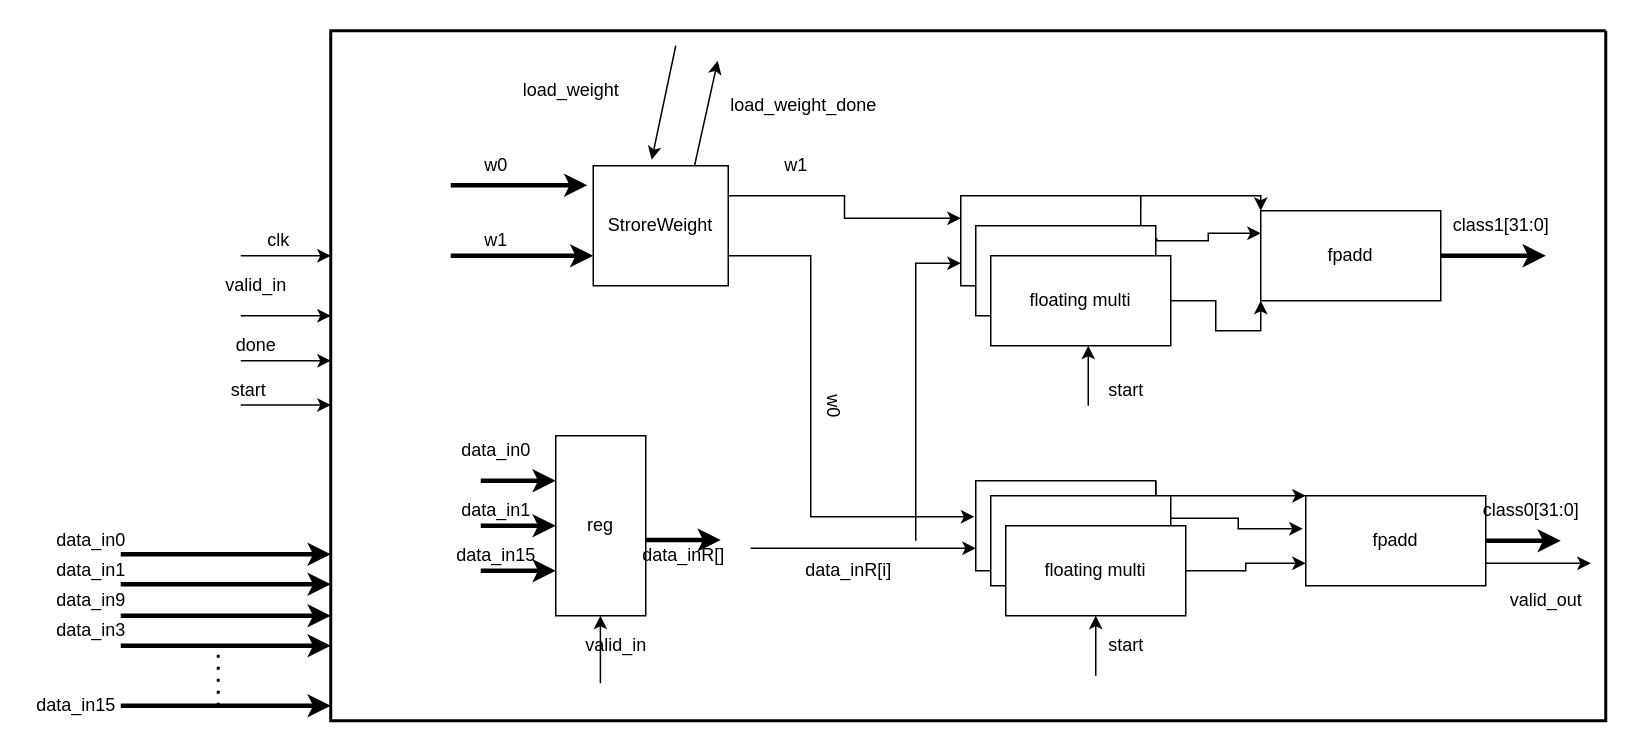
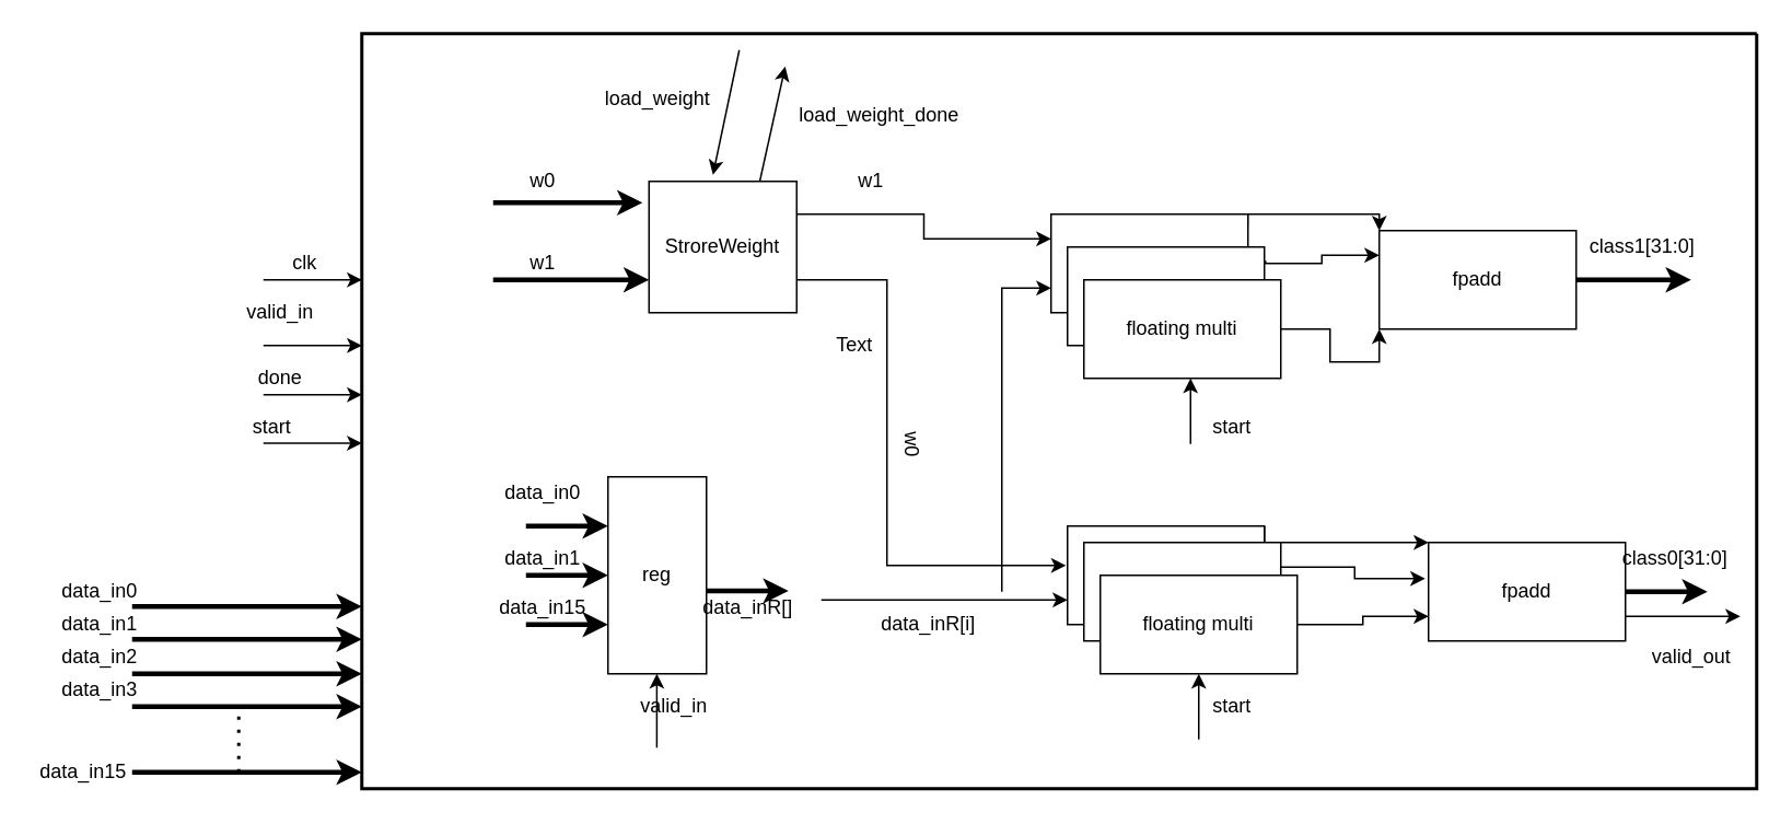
  <mxCell id="0" />
  <mxCell id="1" parent="0" />
  <mxCell id="2" style="edgeStyle=orthogonalEdgeStyle;rounded=0;orthogonalLoop=1;jettySize=auto;html=1;exitX=0.75;exitY=0;exitDx=0;exitDy=0;entryX=-0.008;entryY=0.4;entryDx=0;entryDy=0;entryPerimeter=0;" parent="1" source="4" target="11" edge="1"><mxGeometry relative="1" as="geometry"><Array as="points"><mxPoint x="540" y="170" /><mxPoint x="540" y="344" /></Array></mxGeometry></mxCell>
  <mxCell id="3" style="edgeStyle=orthogonalEdgeStyle;rounded=0;orthogonalLoop=1;jettySize=auto;html=1;exitX=0.25;exitY=0;exitDx=0;exitDy=0;entryX=0;entryY=0.25;entryDx=0;entryDy=0;" parent="1" source="4" target="13" edge="1"><mxGeometry relative="1" as="geometry" /></mxCell>
  <mxCell id="4" value="StroreWeight" style="rounded=0;whiteSpace=wrap;html=1;direction=south;" parent="1" vertex="1"><mxGeometry x="395" y="110" width="90" height="80" as="geometry" /></mxCell>
  <mxCell id="5" value="" style="endArrow=classic;html=1;rounded=0;entryX=0.163;entryY=1.044;entryDx=0;entryDy=0;entryPerimeter=0;strokeWidth=3;" parent="1" target="4" edge="1"><mxGeometry width="50" height="50" relative="1" as="geometry"><mxPoint x="300" y="123" as="sourcePoint" /><mxPoint x="650" y="330" as="targetPoint" /></mxGeometry></mxCell>
  <mxCell id="6" value="w0" style="text;html=1;align=center;verticalAlign=middle;resizable=0;points=[];autosize=1;strokeColor=none;fillColor=none;" parent="1" vertex="1"><mxGeometry x="315" y="100" width="30" height="20" as="geometry" /></mxCell>
  <mxCell id="7" value="" style="endArrow=classic;html=1;rounded=0;entryX=0.75;entryY=1;entryDx=0;entryDy=0;strokeWidth=3;" parent="1" target="4" edge="1"><mxGeometry width="50" height="50" relative="1" as="geometry"><mxPoint x="300" y="170" as="sourcePoint" /><mxPoint x="650" y="330" as="targetPoint" /></mxGeometry></mxCell>
  <mxCell id="8" value="w1" style="text;html=1;align=center;verticalAlign=middle;resizable=0;points=[];autosize=1;strokeColor=none;fillColor=none;" parent="1" vertex="1"><mxGeometry x="315" y="150" width="30" height="20" as="geometry" /></mxCell>
  <mxCell id="9" value="" style="endArrow=classic;html=1;rounded=0;entryX=0.5;entryY=1;entryDx=0;entryDy=0;strokeWidth=3;" parent="1" edge="1"><mxGeometry width="50" height="50" relative="1" as="geometry"><mxPoint x="80" y="369" as="sourcePoint" /><mxPoint x="220" y="369" as="targetPoint" /></mxGeometry></mxCell>
  <mxCell id="10" style="edgeStyle=orthogonalEdgeStyle;rounded=0;orthogonalLoop=1;jettySize=auto;html=1;exitX=1;exitY=0;exitDx=0;exitDy=0;entryX=0;entryY=0;entryDx=0;entryDy=0;" parent="1" source="11" target="30" edge="1"><mxGeometry relative="1" as="geometry"><Array as="points"><mxPoint x="770" y="330" /></Array></mxGeometry></mxCell>
  <mxCell id="11" value="" style="rounded=0;whiteSpace=wrap;html=1;" parent="1" vertex="1"><mxGeometry x="650" y="320" width="120" height="60" as="geometry" /></mxCell>
  <mxCell id="12" style="edgeStyle=orthogonalEdgeStyle;rounded=0;orthogonalLoop=1;jettySize=auto;html=1;exitX=0.998;exitY=0.108;exitDx=0;exitDy=0;entryX=0;entryY=0;entryDx=0;entryDy=0;exitPerimeter=0;" parent="1" source="13" target="28" edge="1"><mxGeometry relative="1" as="geometry"><Array as="points"><mxPoint x="760" y="130" /><mxPoint x="840" y="130" /></Array></mxGeometry></mxCell>
  <mxCell id="13" value="" style="whiteSpace=wrap;html=1;" parent="1" vertex="1"><mxGeometry x="640" y="130" width="120" height="60" as="geometry" /></mxCell>
  <mxCell id="14" value="" style="endArrow=classic;html=1;rounded=0;exitX=0.563;exitY=0;exitDx=0;exitDy=0;entryX=0;entryY=0.75;entryDx=0;entryDy=0;exitPerimeter=0;" parent="1" target="11" edge="1"><mxGeometry width="50" height="50" relative="1" as="geometry"><mxPoint x="500" y="365.04" as="sourcePoint" /><mxPoint x="650" y="230" as="targetPoint" /></mxGeometry></mxCell>
  <mxCell id="15" value="data_inR[i]" style="text;html=1;align=center;verticalAlign=middle;resizable=0;points=[];autosize=1;strokeColor=none;fillColor=none;" parent="1" vertex="1"><mxGeometry x="530" y="370" width="70" height="20" as="geometry" /></mxCell>
  <mxCell id="16" value="w0" style="text;html=1;align=center;verticalAlign=middle;resizable=0;points=[];autosize=1;strokeColor=none;fillColor=none;rotation=90;" parent="1" vertex="1"><mxGeometry x="540" y="260" width="30" height="20" as="geometry" /></mxCell>
  <mxCell id="17" value="w1" style="text;html=1;align=center;verticalAlign=middle;resizable=0;points=[];autosize=1;strokeColor=none;fillColor=none;" parent="1" vertex="1"><mxGeometry x="515" y="100" width="30" height="20" as="geometry" /></mxCell>
  <mxCell id="18" value="" style="endArrow=classic;html=1;rounded=0;entryX=0;entryY=0.75;entryDx=0;entryDy=0;" parent="1" target="13" edge="1"><mxGeometry width="50" height="50" relative="1" as="geometry"><mxPoint x="610" y="360" as="sourcePoint" /><mxPoint x="650" y="230" as="targetPoint" /><Array as="points"><mxPoint x="610" y="175" /></Array></mxGeometry></mxCell>
  <mxCell id="19" style="edgeStyle=orthogonalEdgeStyle;rounded=0;orthogonalLoop=1;jettySize=auto;html=1;exitX=1.006;exitY=0.14;exitDx=0;exitDy=0;entryX=0;entryY=0.25;entryDx=0;entryDy=0;exitPerimeter=0;" parent="1" source="20" target="28" edge="1"><mxGeometry relative="1" as="geometry"><Array as="points"><mxPoint x="771" y="160" /><mxPoint x="805" y="160" /><mxPoint x="805" y="155" /></Array></mxGeometry></mxCell>
  <mxCell id="20" value="" style="rounded=0;whiteSpace=wrap;html=1;" parent="1" vertex="1"><mxGeometry x="650" y="150" width="120" height="60" as="geometry" /></mxCell>
  <mxCell id="21" style="edgeStyle=orthogonalEdgeStyle;rounded=0;orthogonalLoop=1;jettySize=auto;html=1;exitX=1;exitY=0.5;exitDx=0;exitDy=0;entryX=0;entryY=1;entryDx=0;entryDy=0;" parent="1" source="22" target="28" edge="1"><mxGeometry relative="1" as="geometry" /></mxCell>
  <mxCell id="22" value="floating multi" style="rounded=0;whiteSpace=wrap;html=1;" parent="1" vertex="1"><mxGeometry x="660" y="170" width="120" height="60" as="geometry" /></mxCell>
  <mxCell id="23" style="edgeStyle=orthogonalEdgeStyle;rounded=0;orthogonalLoop=1;jettySize=auto;html=1;exitX=1;exitY=0.25;exitDx=0;exitDy=0;entryX=-0.017;entryY=0.367;entryDx=0;entryDy=0;entryPerimeter=0;" parent="1" source="24" target="30" edge="1"><mxGeometry relative="1" as="geometry" /></mxCell>
  <mxCell id="24" value="" style="rounded=0;whiteSpace=wrap;html=1;" parent="1" vertex="1"><mxGeometry x="660" y="330" width="120" height="60" as="geometry" /></mxCell>
  <mxCell id="25" style="edgeStyle=orthogonalEdgeStyle;rounded=0;orthogonalLoop=1;jettySize=auto;html=1;exitX=1;exitY=0.5;exitDx=0;exitDy=0;entryX=0;entryY=0.75;entryDx=0;entryDy=0;" parent="1" source="26" target="30" edge="1"><mxGeometry relative="1" as="geometry" /></mxCell>
  <mxCell id="26" value="floating multi" style="rounded=0;whiteSpace=wrap;html=1;" parent="1" vertex="1"><mxGeometry x="670" y="350" width="120" height="60" as="geometry" /></mxCell>
  <mxCell id="27" style="edgeStyle=orthogonalEdgeStyle;rounded=0;orthogonalLoop=1;jettySize=auto;html=1;exitX=1;exitY=0.5;exitDx=0;exitDy=0;strokeWidth=3;" parent="1" source="28" edge="1"><mxGeometry relative="1" as="geometry"><mxPoint x="1030" y="170" as="targetPoint" /></mxGeometry></mxCell>
  <mxCell id="28" value="fpadd" style="rounded=0;whiteSpace=wrap;html=1;" parent="1" vertex="1"><mxGeometry x="840" y="140" width="120" height="60" as="geometry" /></mxCell>
  <mxCell id="29" style="edgeStyle=orthogonalEdgeStyle;rounded=0;orthogonalLoop=1;jettySize=auto;html=1;exitX=1;exitY=0.5;exitDx=0;exitDy=0;strokeWidth=3;" parent="1" source="30" edge="1"><mxGeometry relative="1" as="geometry"><mxPoint x="1040" y="360" as="targetPoint" /></mxGeometry></mxCell>
  <mxCell id="30" value="fpadd" style="rounded=0;whiteSpace=wrap;html=1;" parent="1" vertex="1"><mxGeometry x="870" y="330" width="120" height="60" as="geometry" /></mxCell>
  <mxCell id="31" value="class1[31:0]" style="text;html=1;align=center;verticalAlign=middle;resizable=0;points=[];autosize=1;strokeColor=none;fillColor=none;" parent="1" vertex="1"><mxGeometry x="960" y="140" width="80" height="20" as="geometry" /></mxCell>
  <mxCell id="32" value="class0[31:0]" style="text;html=1;align=center;verticalAlign=middle;resizable=0;points=[];autosize=1;strokeColor=none;fillColor=none;" parent="1" vertex="1"><mxGeometry x="980" y="330" width="80" height="20" as="geometry" /></mxCell>
  <mxCell id="33" value="" style="endArrow=classic;html=1;rounded=0;entryX=-0.05;entryY=0.567;entryDx=0;entryDy=0;entryPerimeter=0;" parent="1" target="4" edge="1"><mxGeometry width="50" height="50" relative="1" as="geometry"><mxPoint x="450" y="30" as="sourcePoint" /><mxPoint x="650" y="130" as="targetPoint" /></mxGeometry></mxCell>
- <mxCell id="34" value="load_weight" style="text;html=1;align=center;verticalAlign=middle;resizable=0;points=[];autosize=1;strokeColor=none;fillColor=none;" parent="1" vertex="1"><mxGeometry x="340" y="50" width="80" height="20" as="geometry" /></mxCell>
+ <mxCell id="34" value="load_weight" style="text;html=1;align=center;verticalAlign=middle;resizable=0;points=[];autosize=1;strokeColor=none;fillColor=none;" parent="1" vertex="1"><mxGeometry x="360" y="50" width="80" height="20" as="geometry" /></mxCell>
  <mxCell id="35" value="" style="endArrow=classic;html=1;rounded=0;exitX=0;exitY=0.25;exitDx=0;exitDy=0;" parent="1" source="4" edge="1"><mxGeometry width="50" height="50" relative="1" as="geometry"><mxPoint x="600" y="180" as="sourcePoint" /><mxPoint x="478" y="40" as="targetPoint" /></mxGeometry></mxCell>
  <mxCell id="36" value="load_weight_done" style="text;html=1;align=center;verticalAlign=middle;resizable=0;points=[];autosize=1;strokeColor=none;fillColor=none;" parent="1" vertex="1"><mxGeometry x="480" y="60" width="110" height="20" as="geometry" /></mxCell>
  <mxCell id="37" value="" style="endArrow=classic;html=1;rounded=0;exitX=1;exitY=0.75;exitDx=0;exitDy=0;" parent="1" edge="1" source="30"><mxGeometry width="50" height="50" relative="1" as="geometry"><mxPoint x="995" y="375" as="sourcePoint" /><mxPoint x="1060" y="375" as="targetPoint" /></mxGeometry></mxCell>
  <mxCell id="38" value="valid_out" style="text;html=1;align=center;verticalAlign=middle;resizable=0;points=[];autosize=1;strokeColor=none;fillColor=none;" parent="1" vertex="1"><mxGeometry x="1000" y="390" width="60" height="20" as="geometry" /></mxCell>
  <mxCell id="39" value="" style="endArrow=none;html=1;rounded=0;strokeWidth=2;" parent="1" edge="1"><mxGeometry width="50" height="50" relative="1" as="geometry"><mxPoint x="1070" y="20" as="sourcePoint" /><mxPoint x="1070" y="20" as="targetPoint" /><Array as="points"><mxPoint x="1070" y="480" /><mxPoint x="220" y="480" /><mxPoint x="220" y="20" /></Array></mxGeometry></mxCell>
  <mxCell id="40" value="" style="endArrow=classic;html=1;rounded=0;strokeWidth=1;" parent="1" edge="1"><mxGeometry width="50" height="50" relative="1" as="geometry"><mxPoint x="160" y="170" as="sourcePoint" /><mxPoint x="220" y="170" as="targetPoint" /></mxGeometry></mxCell>
  <mxCell id="41" value="clk" style="text;html=1;align=center;verticalAlign=middle;resizable=0;points=[];autosize=1;strokeColor=none;fillColor=none;" parent="1" vertex="1"><mxGeometry x="170" y="150" width="30" height="20" as="geometry" /></mxCell>
  <mxCell id="42" value="" style="endArrow=classic;html=1;rounded=0;strokeWidth=1;" parent="1" edge="1"><mxGeometry width="50" height="50" relative="1" as="geometry"><mxPoint x="160" y="210" as="sourcePoint" /><mxPoint x="220" y="210" as="targetPoint" /></mxGeometry></mxCell>
  <mxCell id="43" value="valid_in" style="text;html=1;align=center;verticalAlign=middle;resizable=0;points=[];autosize=1;strokeColor=none;fillColor=none;" parent="1" vertex="1"><mxGeometry x="140" y="180" width="60" height="20" as="geometry" /></mxCell>
  <mxCell id="44" value="" style="endArrow=classic;html=1;rounded=0;strokeWidth=1;" parent="1" edge="1"><mxGeometry width="50" height="50" relative="1" as="geometry"><mxPoint x="160" y="240" as="sourcePoint" /><mxPoint x="220" y="240" as="targetPoint" /></mxGeometry></mxCell>
  <mxCell id="45" value="done" style="text;html=1;align=center;verticalAlign=middle;resizable=0;points=[];autosize=1;strokeColor=none;fillColor=none;" parent="1" vertex="1"><mxGeometry x="145" y="220" width="50" height="20" as="geometry" /></mxCell>
  <mxCell id="46" value="" style="endArrow=classic;html=1;rounded=0;entryX=0.5;entryY=1;entryDx=0;entryDy=0;strokeWidth=3;" parent="1" edge="1"><mxGeometry width="50" height="50" relative="1" as="geometry"><mxPoint x="80" y="389" as="sourcePoint" /><mxPoint x="220" y="389" as="targetPoint" /></mxGeometry></mxCell>
  <mxCell id="47" value="" style="endArrow=classic;html=1;rounded=0;entryX=0.5;entryY=1;entryDx=0;entryDy=0;strokeWidth=3;" parent="1" edge="1"><mxGeometry width="50" height="50" relative="1" as="geometry"><mxPoint x="80" y="410" as="sourcePoint" /><mxPoint x="220" y="410" as="targetPoint" /></mxGeometry></mxCell>
  <mxCell id="48" value="" style="endArrow=classic;html=1;rounded=0;entryX=0.5;entryY=1;entryDx=0;entryDy=0;strokeWidth=3;" parent="1" edge="1"><mxGeometry width="50" height="50" relative="1" as="geometry"><mxPoint x="80" y="430" as="sourcePoint" /><mxPoint x="220" y="430" as="targetPoint" /></mxGeometry></mxCell>
  <mxCell id="49" value="" style="endArrow=classic;html=1;rounded=0;entryX=0.5;entryY=1;entryDx=0;entryDy=0;strokeWidth=3;" parent="1" edge="1"><mxGeometry width="50" height="50" relative="1" as="geometry"><mxPoint x="80" y="470" as="sourcePoint" /><mxPoint x="220" y="470" as="targetPoint" /></mxGeometry></mxCell>
  <mxCell id="50" value="" style="endArrow=none;dashed=1;html=1;dashPattern=1 3;strokeWidth=2;rounded=0;" parent="1" edge="1"><mxGeometry width="50" height="50" relative="1" as="geometry"><mxPoint x="145" y="470" as="sourcePoint" /><mxPoint x="145" y="430" as="targetPoint" /></mxGeometry></mxCell>
  <mxCell id="51" value="data_in0" style="text;html=1;align=center;verticalAlign=middle;resizable=0;points=[];autosize=1;strokeColor=none;fillColor=none;" parent="1" vertex="1"><mxGeometry x="30" y="350" width="60" height="20" as="geometry" /></mxCell>
  <mxCell id="52" value="data_in1" style="text;html=1;align=center;verticalAlign=middle;resizable=0;points=[];autosize=1;strokeColor=none;fillColor=none;" parent="1" vertex="1"><mxGeometry x="30" y="370" width="60" height="20" as="geometry" /></mxCell>
- <mxCell id="53" value="data_in9" style="text;html=1;align=center;verticalAlign=middle;resizable=0;points=[];autosize=1;strokeColor=none;fillColor=none;" parent="1" vertex="1"><mxGeometry x="30" y="390" width="60" height="20" as="geometry" /></mxCell>
+ <mxCell id="53" value="data_in2" style="text;html=1;align=center;verticalAlign=middle;resizable=0;points=[];autosize=1;strokeColor=none;fillColor=none;" parent="1" vertex="1"><mxGeometry x="30" y="390" width="60" height="20" as="geometry" /></mxCell>
  <mxCell id="54" value="data_in15" style="text;html=1;align=center;verticalAlign=middle;resizable=0;points=[];autosize=1;strokeColor=none;fillColor=none;" parent="1" vertex="1"><mxGeometry x="20" y="460" width="60" height="20" as="geometry" /></mxCell>
  <mxCell id="55" value="data_in3" style="text;html=1;align=center;verticalAlign=middle;resizable=0;points=[];autosize=1;strokeColor=none;fillColor=none;" parent="1" vertex="1"><mxGeometry x="30" y="410" width="60" height="20" as="geometry" /></mxCell>
  <mxCell id="56" value="" style="endArrow=classic;html=1;rounded=0;strokeWidth=1;" edge="1" parent="1"><mxGeometry width="50" height="50" relative="1" as="geometry"><mxPoint x="160" y="269.5" as="sourcePoint" /><mxPoint x="220" y="269.5" as="targetPoint" /></mxGeometry></mxCell>
  <mxCell id="57" value="start" style="text;html=1;align=center;verticalAlign=middle;resizable=0;points=[];autosize=1;strokeColor=none;fillColor=none;" vertex="1" parent="1"><mxGeometry x="145" y="250" width="40" height="20" as="geometry" /></mxCell>
  <mxCell id="58" value="" style="endArrow=classic;html=1;rounded=0;" edge="1" parent="1"><mxGeometry width="50" height="50" relative="1" as="geometry"><mxPoint x="725" y="270" as="sourcePoint" /><mxPoint x="725" y="230" as="targetPoint" /></mxGeometry></mxCell>
  <mxCell id="59" value="start" style="text;html=1;align=center;verticalAlign=middle;resizable=0;points=[];autosize=1;strokeColor=none;fillColor=none;" vertex="1" parent="1"><mxGeometry x="730" y="250" width="40" height="20" as="geometry" /></mxCell>
  <mxCell id="60" value="" style="endArrow=classic;html=1;rounded=0;" edge="1" parent="1"><mxGeometry width="50" height="50" relative="1" as="geometry"><mxPoint x="730" y="450" as="sourcePoint" /><mxPoint x="730" y="410" as="targetPoint" /></mxGeometry></mxCell>
  <mxCell id="61" value="start" style="text;html=1;align=center;verticalAlign=middle;resizable=0;points=[];autosize=1;strokeColor=none;fillColor=none;" vertex="1" parent="1"><mxGeometry x="730" y="420" width="40" height="20" as="geometry" /></mxCell>
+ <mxCell id="62" value="Text" style="text;html=1;align=center;verticalAlign=middle;resizable=0;points=[];autosize=1;strokeColor=none;fillColor=none;" vertex="1" parent="1"><mxGeometry x="500" y="200" width="40" height="20" as="geometry" /></mxCell>
  <mxCell id="63" value="reg" style="rounded=0;whiteSpace=wrap;html=1;direction=south;" vertex="1" parent="1"><mxGeometry x="370" y="290" width="60" height="120" as="geometry" /></mxCell>
  <mxCell id="64" value="" style="endArrow=classic;html=1;rounded=0;strokeWidth=3;" edge="1" parent="1"><mxGeometry width="50" height="50" relative="1" as="geometry"><mxPoint x="320" y="350" as="sourcePoint" /><mxPoint x="370" y="350" as="targetPoint" /></mxGeometry></mxCell>
  <mxCell id="65" value="" style="endArrow=classic;html=1;rounded=0;strokeWidth=3;" edge="1" parent="1"><mxGeometry width="50" height="50" relative="1" as="geometry"><mxPoint x="320" y="320" as="sourcePoint" /><mxPoint x="370" y="320" as="targetPoint" /></mxGeometry></mxCell>
  <mxCell id="66" value="" style="endArrow=classic;html=1;rounded=0;strokeWidth=3;" edge="1" parent="1"><mxGeometry width="50" height="50" relative="1" as="geometry"><mxPoint x="320" y="380" as="sourcePoint" /><mxPoint x="370" y="380" as="targetPoint" /></mxGeometry></mxCell>
  <mxCell id="67" value="data_in0" style="text;html=1;align=center;verticalAlign=middle;resizable=0;points=[];autosize=1;strokeColor=none;fillColor=none;" vertex="1" parent="1"><mxGeometry x="300" y="290" width="60" height="20" as="geometry" /></mxCell>
  <mxCell id="68" value="data_in1" style="text;html=1;align=center;verticalAlign=middle;resizable=0;points=[];autosize=1;strokeColor=none;fillColor=none;" vertex="1" parent="1"><mxGeometry x="300" y="330" width="60" height="20" as="geometry" /></mxCell>
  <mxCell id="69" value="data_in15" style="text;html=1;align=center;verticalAlign=middle;resizable=0;points=[];autosize=1;strokeColor=none;fillColor=none;" vertex="1" parent="1"><mxGeometry x="300" y="360" width="60" height="20" as="geometry" /></mxCell>
  <mxCell id="70" value="" style="endArrow=classic;html=1;rounded=0;strokeWidth=3;" edge="1" parent="1"><mxGeometry width="50" height="50" relative="1" as="geometry"><mxPoint x="430" y="359.52" as="sourcePoint" /><mxPoint x="480" y="359.52" as="targetPoint" /></mxGeometry></mxCell>
  <mxCell id="71" value="data_inR[]" style="text;html=1;align=center;verticalAlign=middle;resizable=0;points=[];autosize=1;strokeColor=none;fillColor=none;" vertex="1" parent="1"><mxGeometry x="420" y="360" width="70" height="20" as="geometry" /></mxCell>
  <mxCell id="72" value="" style="endArrow=classic;html=1;rounded=0;strokeWidth=1;" edge="1" parent="1"><mxGeometry width="50" height="50" relative="1" as="geometry"><mxPoint x="399.76" y="455" as="sourcePoint" /><mxPoint x="399.76" y="410" as="targetPoint" /></mxGeometry></mxCell>
  <mxCell id="73" value="valid_in" style="text;html=1;align=center;verticalAlign=middle;resizable=0;points=[];autosize=1;strokeColor=none;fillColor=none;" vertex="1" parent="1"><mxGeometry x="385" y="420" width="50" height="20" as="geometry" /></mxCell>
